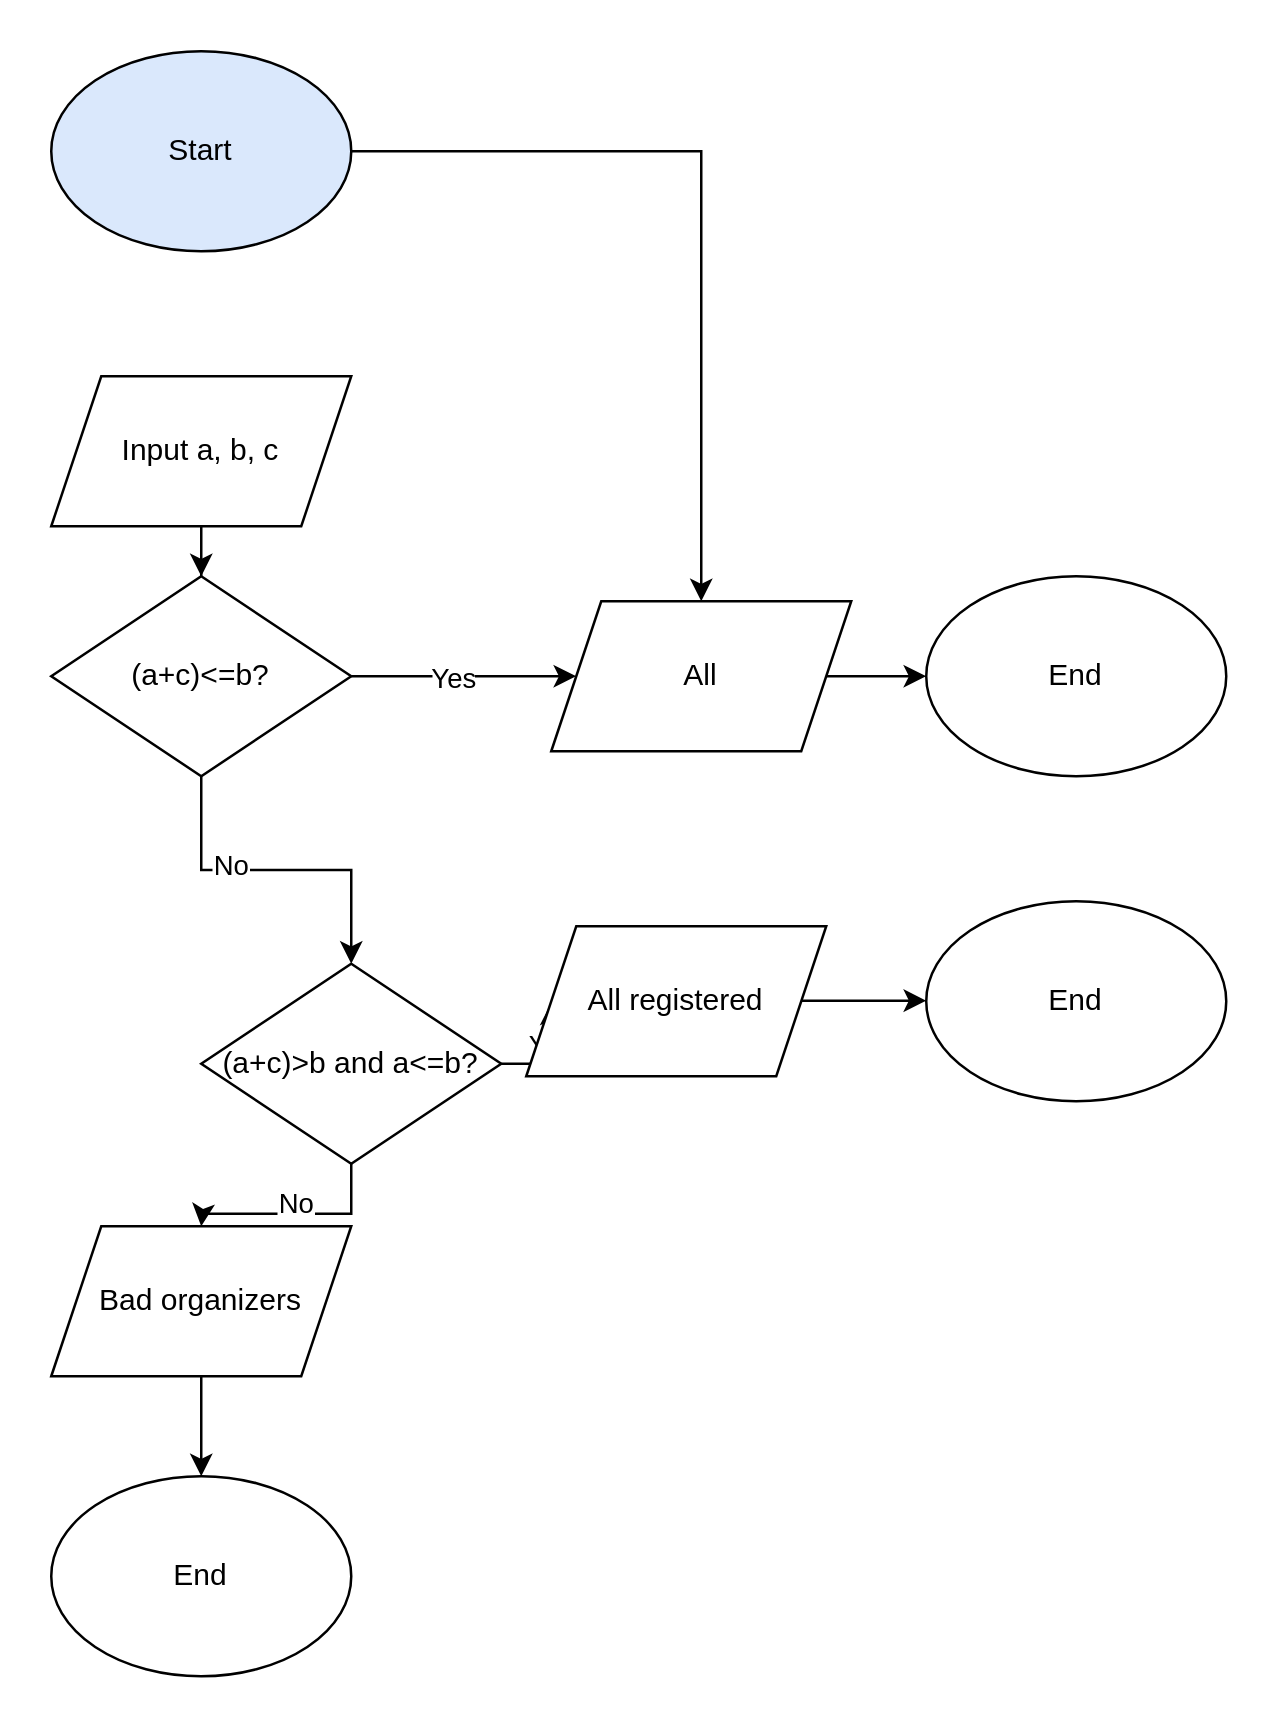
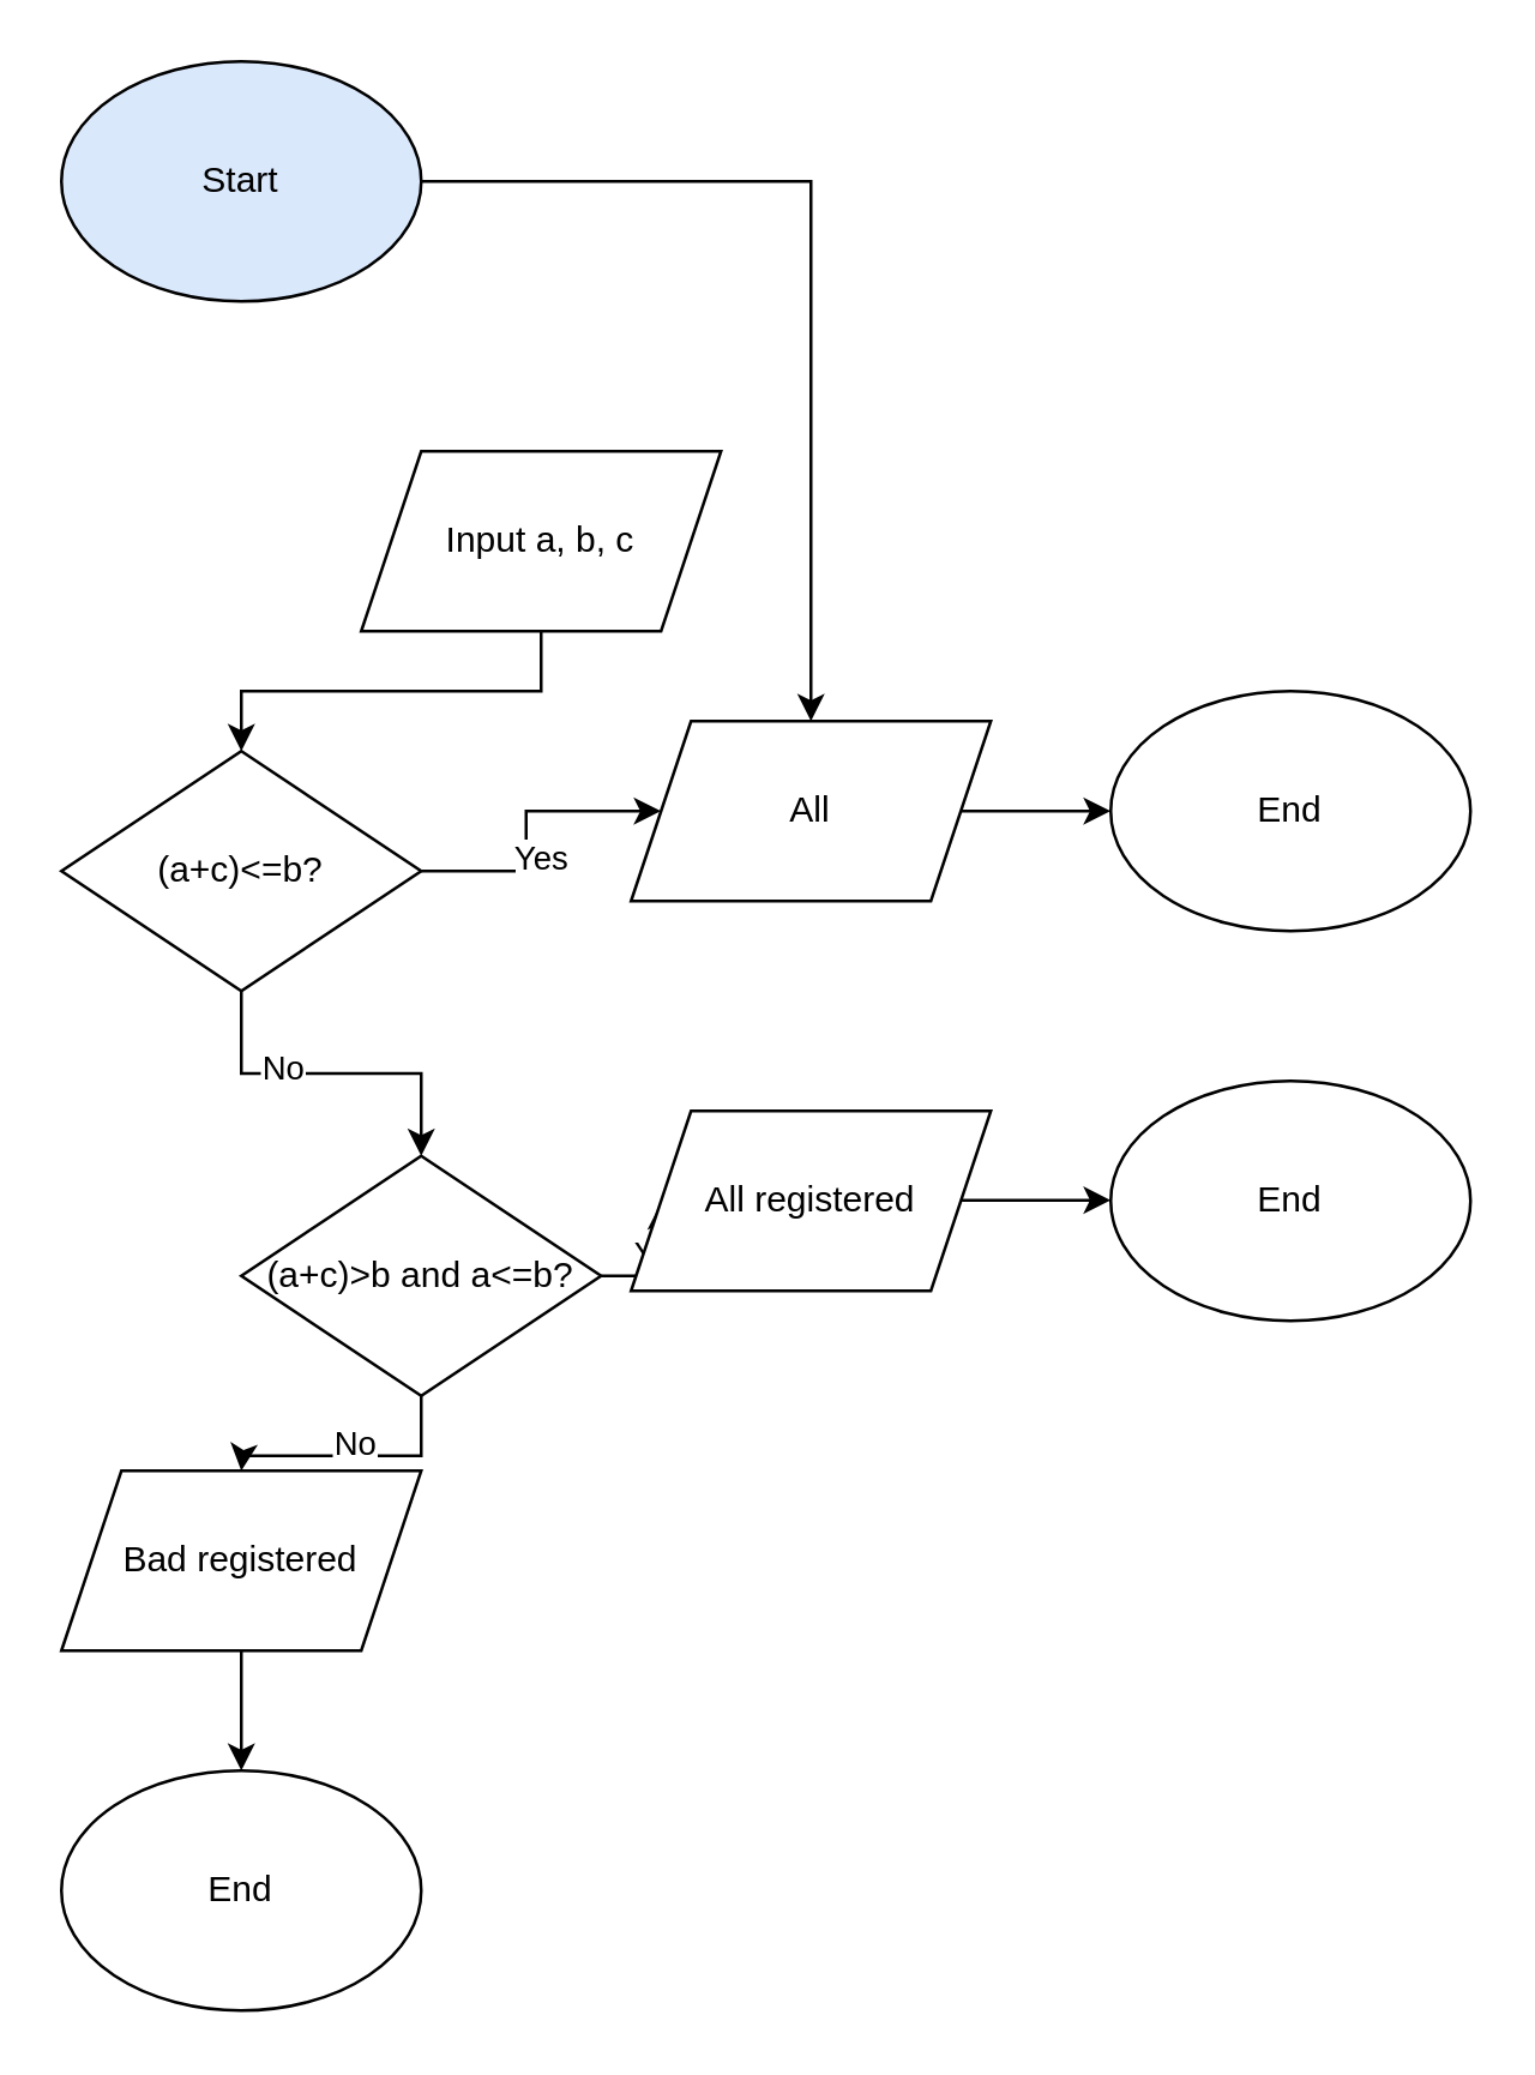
  <mxCell id="0" />
  <mxCell id="1" parent="0" />
  <mxCell id="2" style="edgeStyle=orthogonalEdgeStyle;rounded=0;orthogonalLoop=1;jettySize=auto;html=1;" edge="1" parent="1" source="3" target="13"><mxGeometry relative="1" as="geometry" /></mxCell>
  <mxCell id="3" value="Start" style="ellipse;whiteSpace=wrap;html=1;fillColor=#dae8fc;" vertex="1" parent="1"><mxGeometry x="20" y="20" width="120" height="80" as="geometry" /></mxCell>
  <mxCell id="4" style="edgeStyle=orthogonalEdgeStyle;rounded=0;orthogonalLoop=1;jettySize=auto;html=1;entryX=0.5;entryY=0;entryDx=0;entryDy=0;" edge="1" parent="1" source="5" target="10"><mxGeometry relative="1" as="geometry" /></mxCell>
- <mxCell id="5" value="Input a, b, c" style="shape=parallelogram;perimeter=parallelogramPerimeter;whiteSpace=wrap;html=1;fixedSize=1;" vertex="1" parent="1"><mxGeometry x="20" y="150" width="120" height="60" as="geometry" /></mxCell>
+ <mxCell id="5" value="Input a, b, c" style="shape=parallelogram;perimeter=parallelogramPerimeter;whiteSpace=wrap;html=1;fixedSize=1;" vertex="1" parent="1"><mxGeometry x="120" y="150" width="120" height="60" as="geometry" /></mxCell>
  <mxCell id="6" style="edgeStyle=orthogonalEdgeStyle;rounded=0;orthogonalLoop=1;jettySize=auto;html=1;entryX=0;entryY=0.5;entryDx=0;entryDy=0;" edge="1" parent="1" source="10" target="13"><mxGeometry relative="1" as="geometry"><mxPoint x="210" y="270" as="targetPoint" /></mxGeometry></mxCell>
  <mxCell id="7" value="Yes" style="edgeLabel;html=1;align=center;verticalAlign=middle;resizable=0;points=[];" connectable="0" vertex="1" parent="6"><mxGeometry x="-0.2" relative="1" as="geometry"><mxPoint x="4" as="offset" /></mxGeometry></mxCell>
  <mxCell id="8" style="edgeStyle=orthogonalEdgeStyle;rounded=0;orthogonalLoop=1;jettySize=auto;html=1;entryX=0.5;entryY=0;entryDx=0;entryDy=0;" edge="1" parent="1" source="10" target="18"><mxGeometry relative="1" as="geometry" /></mxCell>
  <mxCell id="9" value="No" style="edgeLabel;html=1;align=center;verticalAlign=middle;resizable=0;points=[];" connectable="0" vertex="1" parent="8"><mxGeometry x="-0.251" y="2" relative="1" as="geometry"><mxPoint x="-2" as="offset" /></mxGeometry></mxCell>
- <mxCell id="10" value="(a+c)&amp;lt;=b?" style="rhombus;whiteSpace=wrap;html=1;" vertex="1" parent="1"><mxGeometry x="20" y="230" width="120" height="80" as="geometry" /></mxCell>
+ <mxCell id="10" value="(a+c)&amp;lt;=b?" style="rhombus;whiteSpace=wrap;html=1;" vertex="1" parent="1"><mxGeometry x="20" y="250" width="120" height="80" as="geometry" /></mxCell>
  <mxCell id="11" style="edgeStyle=orthogonalEdgeStyle;rounded=0;orthogonalLoop=1;jettySize=auto;html=1;exitX=1;exitY=0.5;exitDx=0;exitDy=0;" edge="1" parent="1" source="13"><mxGeometry relative="1" as="geometry"><mxPoint x="370" y="270" as="targetPoint" /><mxPoint x="330" y="270" as="sourcePoint" /></mxGeometry></mxCell>
  <mxCell id="12" value="End" style="ellipse;whiteSpace=wrap;html=1;" vertex="1" parent="1"><mxGeometry x="370" y="230" width="120" height="80" as="geometry" /></mxCell>
- <mxCell id="13" value="All" style="shape=parallelogram;perimeter=parallelogramPerimeter;whiteSpace=wrap;html=1;fixedSize=1;" vertex="1" parent="1"><mxGeometry x="220" y="240" width="120" height="60" as="geometry" /></mxCell>
+ <mxCell id="13" value="All" style="shape=parallelogram;perimeter=parallelogramPerimeter;whiteSpace=wrap;html=1;fixedSize=1;" vertex="1" parent="1"><mxGeometry x="210" y="240" width="120" height="60" as="geometry" /></mxCell>
  <mxCell id="14" style="edgeStyle=orthogonalEdgeStyle;rounded=0;orthogonalLoop=1;jettySize=auto;html=1;" edge="1" parent="1" source="18"><mxGeometry relative="1" as="geometry"><mxPoint x="80" y="490" as="targetPoint" /></mxGeometry></mxCell>
  <mxCell id="15" value="No" style="edgeLabel;html=1;align=center;verticalAlign=middle;resizable=0;points=[];" connectable="0" vertex="1" parent="14"><mxGeometry x="-0.007" relative="1" as="geometry"><mxPoint x="-1" y="-5" as="offset" /></mxGeometry></mxCell>
  <mxCell id="16" style="edgeStyle=orthogonalEdgeStyle;rounded=0;orthogonalLoop=1;jettySize=auto;html=1;" edge="1" parent="1" source="18"><mxGeometry relative="1" as="geometry"><mxPoint x="220" y="400" as="targetPoint" /></mxGeometry></mxCell>
  <mxCell id="17" value="Yes" style="edgeLabel;html=1;align=center;verticalAlign=middle;resizable=0;points=[];" connectable="0" vertex="1" parent="16"><mxGeometry x="0.006" y="-4" relative="1" as="geometry"><mxPoint x="-5" y="-5" as="offset" /></mxGeometry></mxCell>
  <mxCell id="18" value="(a+c)&amp;gt;b and a&amp;lt;=b?" style="rhombus;whiteSpace=wrap;html=1;" vertex="1" parent="1"><mxGeometry x="80" y="385" width="120" height="80" as="geometry" /></mxCell>
  <mxCell id="19" value="All registered" style="shape=parallelogram;perimeter=parallelogramPerimeter;whiteSpace=wrap;html=1;fixedSize=1;" vertex="1" parent="1"><mxGeometry x="210" y="370" width="120" height="60" as="geometry" /></mxCell>
  <mxCell id="20" value="End" style="ellipse;whiteSpace=wrap;html=1;" vertex="1" parent="1"><mxGeometry x="370" y="360" width="120" height="80" as="geometry" /></mxCell>
  <mxCell id="21" style="edgeStyle=orthogonalEdgeStyle;rounded=0;orthogonalLoop=1;jettySize=auto;html=1;exitX=1;exitY=0.5;exitDx=0;exitDy=0;" edge="1" parent="1"><mxGeometry relative="1" as="geometry"><mxPoint x="370" y="399.76" as="targetPoint" /><mxPoint x="320" y="399.76" as="sourcePoint" /></mxGeometry></mxCell>
  <mxCell id="22" style="edgeStyle=orthogonalEdgeStyle;rounded=0;orthogonalLoop=1;jettySize=auto;html=1;entryX=0.5;entryY=0;entryDx=0;entryDy=0;" edge="1" parent="1" source="23" target="24"><mxGeometry relative="1" as="geometry" /></mxCell>
- <mxCell id="23" value="Bad organizers" style="shape=parallelogram;perimeter=parallelogramPerimeter;whiteSpace=wrap;html=1;fixedSize=1;" vertex="1" parent="1"><mxGeometry x="20" y="490" width="120" height="60" as="geometry" /></mxCell>
+ <mxCell id="23" value="Bad registered" style="shape=parallelogram;perimeter=parallelogramPerimeter;whiteSpace=wrap;html=1;fixedSize=1;" vertex="1" parent="1"><mxGeometry x="20" y="490" width="120" height="60" as="geometry" /></mxCell>
  <mxCell id="24" value="End" style="ellipse;whiteSpace=wrap;html=1;" vertex="1" parent="1"><mxGeometry x="20" y="590" width="120" height="80" as="geometry" /></mxCell>
